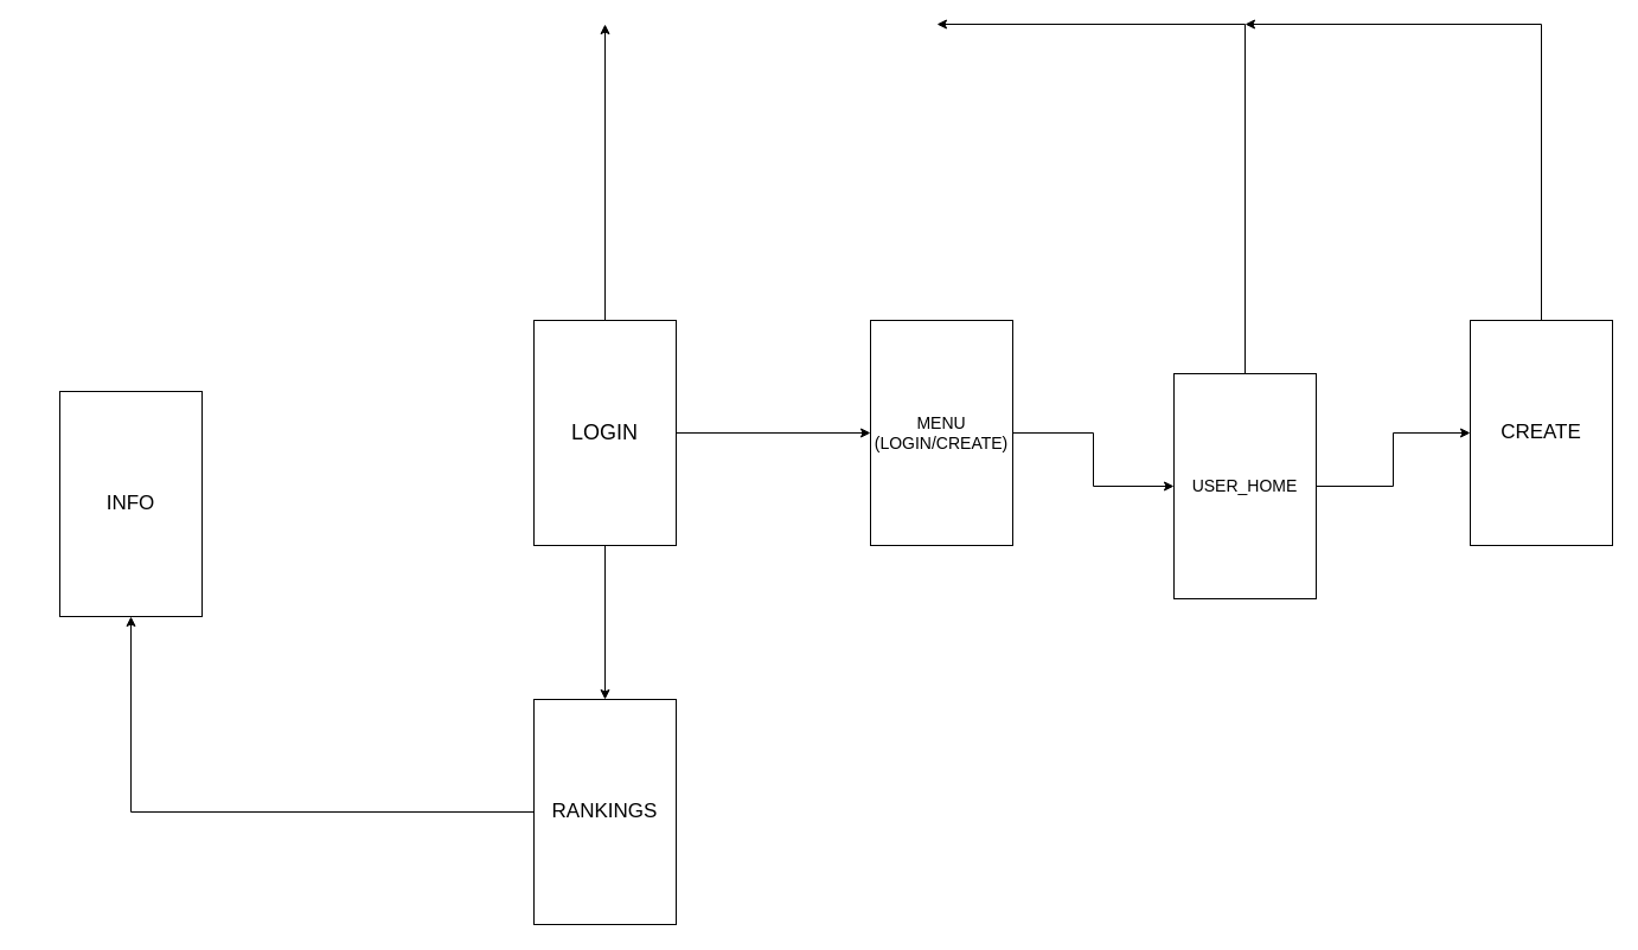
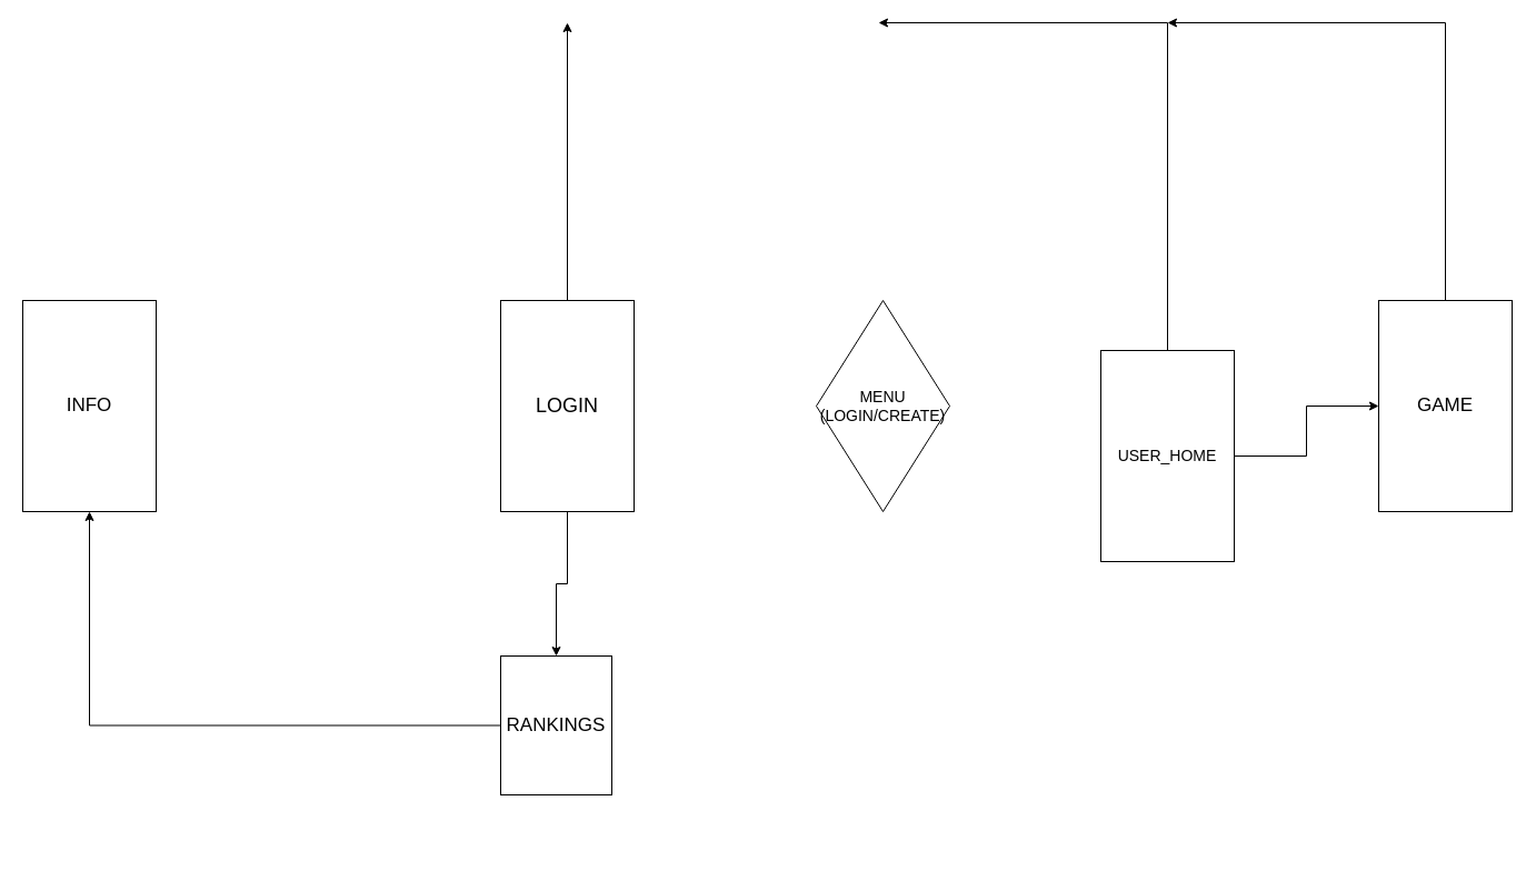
  <mxCell id="0" />
  <mxCell id="1" parent="0" />
- <mxCell id="2" style="edgeStyle=orthogonalEdgeStyle;rounded=0;orthogonalLoop=1;jettySize=auto;html=1;fontSize=14;entryX=0;entryY=0.5;entryDx=0;entryDy=0;" parent="1" source="5" target="7" edge="1"><mxGeometry relative="1" as="geometry" /></mxCell>
  <mxCell id="3" style="edgeStyle=orthogonalEdgeStyle;rounded=0;orthogonalLoop=1;jettySize=auto;html=1;fontSize=15;" parent="1" source="5" target="14" edge="1"><mxGeometry relative="1" as="geometry" /></mxCell>
  <mxCell id="4" style="edgeStyle=orthogonalEdgeStyle;rounded=0;orthogonalLoop=1;jettySize=auto;html=1;fontSize=17;" parent="1" source="5" edge="1"><mxGeometry relative="1" as="geometry"><mxPoint x="510" y="20" as="targetPoint" /></mxGeometry></mxCell>
  <mxCell id="5" value="LOGIN" style="rounded=0;whiteSpace=wrap;html=1;fontSize=18;" parent="1" vertex="1"><mxGeometry x="450" y="270" width="120" height="190" as="geometry" /></mxCell>
- <mxCell id="6" style="edgeStyle=orthogonalEdgeStyle;rounded=0;orthogonalLoop=1;jettySize=auto;html=1;fontSize=14;" parent="1" source="7" target="10" edge="1"><mxGeometry relative="1" as="geometry" /></mxCell>
- <mxCell id="7" value="MENU (LOGIN/CREATE)" style="rounded=0;whiteSpace=wrap;html=1;fontSize=14;" parent="1" vertex="1"><mxGeometry x="734" y="270" width="120" height="190" as="geometry" /></mxCell>
+ <mxCell id="7" value="MENU (LOGIN/CREATE)" style="rhombus;whiteSpace=wrap;html=1;fontSize=14;" parent="1" vertex="1"><mxGeometry x="734" y="270" width="120" height="190" as="geometry" /></mxCell>
  <mxCell id="8" style="edgeStyle=orthogonalEdgeStyle;rounded=0;orthogonalLoop=1;jettySize=auto;html=1;fontSize=14;" parent="1" source="10" target="12" edge="1"><mxGeometry relative="1" as="geometry" /></mxCell>
  <mxCell id="9" style="edgeStyle=orthogonalEdgeStyle;rounded=0;orthogonalLoop=1;jettySize=auto;html=1;fontSize=17;" parent="1" source="10" edge="1"><mxGeometry relative="1" as="geometry"><mxPoint x="790" y="20" as="targetPoint" /><Array as="points"><mxPoint x="1050" y="20" /></Array></mxGeometry></mxCell>
  <mxCell id="10" value="USER_HOME" style="rounded=0;whiteSpace=wrap;html=1;fontSize=14;" parent="1" vertex="1"><mxGeometry x="990" y="315" width="120" height="190" as="geometry" /></mxCell>
  <mxCell id="11" style="edgeStyle=orthogonalEdgeStyle;rounded=0;orthogonalLoop=1;jettySize=auto;html=1;fontSize=17;" parent="1" source="12" edge="1"><mxGeometry relative="1" as="geometry"><mxPoint x="1050" y="20" as="targetPoint" /><Array as="points"><mxPoint x="1300" y="20" /></Array></mxGeometry></mxCell>
- <mxCell id="12" value="CREATE" style="rounded=0;whiteSpace=wrap;html=1;fontSize=17;" parent="1" vertex="1"><mxGeometry x="1240" y="270" width="120" height="190" as="geometry" /></mxCell>
+ <mxCell id="12" value="GAME" style="rounded=0;whiteSpace=wrap;html=1;fontSize=17;" parent="1" vertex="1"><mxGeometry x="1240" y="270" width="120" height="190" as="geometry" /></mxCell>
  <mxCell id="13" style="edgeStyle=orthogonalEdgeStyle;rounded=0;orthogonalLoop=1;jettySize=auto;html=1;entryX=0.5;entryY=1;entryDx=0;entryDy=0;fontSize=17;" parent="1" source="14" target="15" edge="1"><mxGeometry relative="1" as="geometry" /></mxCell>
- <mxCell id="14" value="RANKINGS" style="rounded=0;whiteSpace=wrap;html=1;fontSize=17;" parent="1" vertex="1"><mxGeometry x="450" y="590" width="120" height="190" as="geometry" /></mxCell>
- <mxCell id="15" value="INFO" style="rounded=0;whiteSpace=wrap;html=1;fontSize=17;" parent="1" vertex="1"><mxGeometry x="50" y="330" width="120" height="190" as="geometry" /></mxCell>
+ <mxCell id="14" value="RANKINGS" style="rounded=0;whiteSpace=wrap;html=1;fontSize=17;" parent="1" vertex="1"><mxGeometry x="450" y="590" width="100" height="125" as="geometry" /></mxCell>
+ <mxCell id="15" value="INFO" style="rounded=0;whiteSpace=wrap;html=1;fontSize=17;" parent="1" vertex="1"><mxGeometry x="20" y="270" width="120" height="190" as="geometry" /></mxCell>
